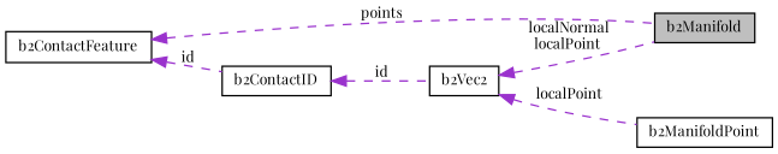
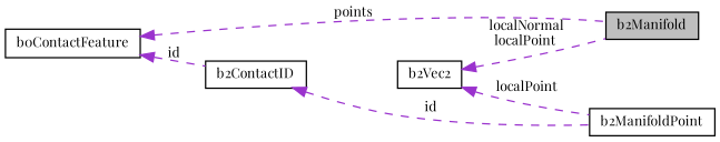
  digraph {
    fontname="Playfair Display"
    rankdir=LR
    node [color=black fillcolor=white fontname="Playfair Display" fontsize=10 shape=record style=filled]
    edge [color=darkorchid3 dir=back fontname="Playfair Display" fontsize=10 labelfontname=Helvetica labelfontsize=10 style=dashed]
    n1 [fillcolor=grey75 fontcolor=black height=0.2 label=b2Manifold width=0.4]
    n2 [height=0.2 label=b2Vec2 width=0.4]
    n3 [height=0.2 label=b2ManifoldPoint width=0.4]
    n4 [height=0.2 label=b2ContactID width=0.4]
-   n5 [height=0.2 label=b2ContactFeature width=0.4]
+   n5 [height=0.2 label=b0ContactFeature width=0.4]
    n2 -> n1 [label=" localNormal\nlocalPoint"]
    n2 -> n3 [label=" localPoint"]
-   n4 -> n2 [label=" id"]
+   n4 -> n3 [label=" id"]
    n5 -> n1 [label=" points"]
    n5 -> n4 [label=" id"]
  }
